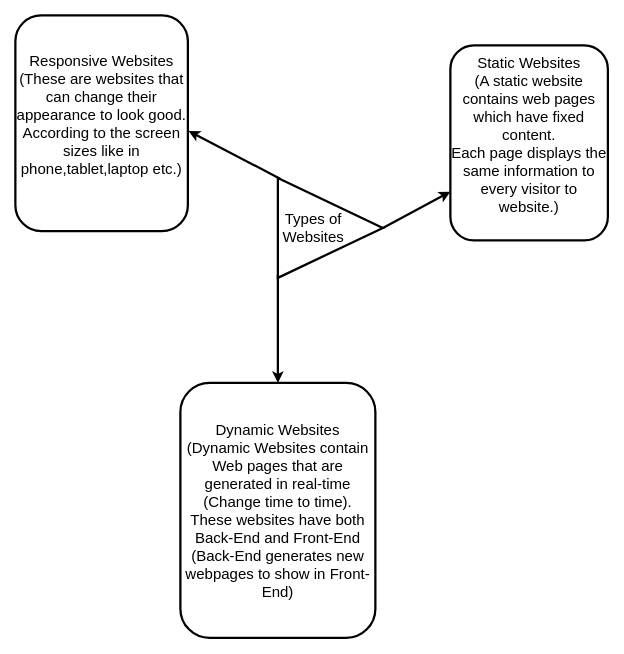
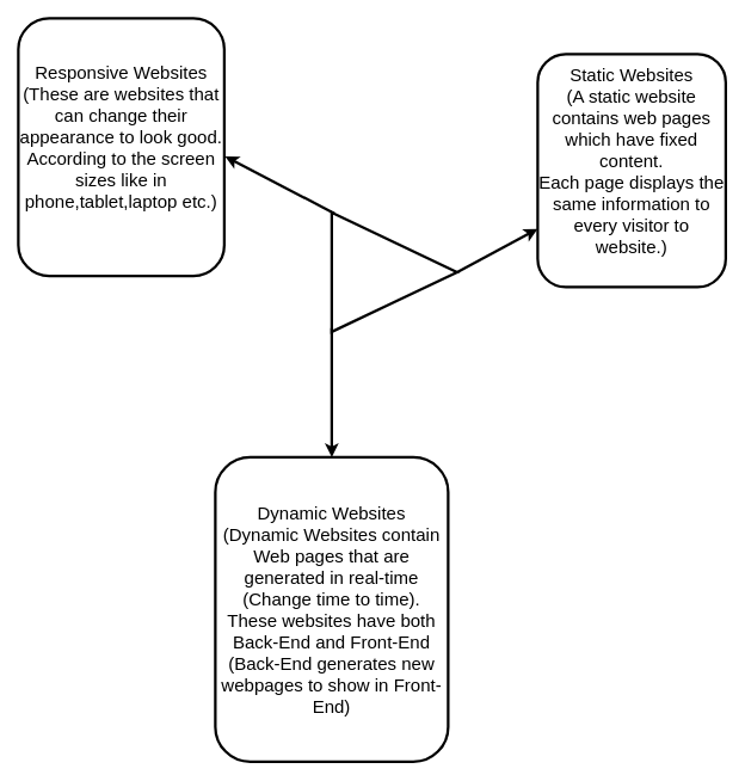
  <mxCell id="0" />
  <mxCell id="1" parent="0" />
  <mxCell id="2" value="" style="endArrow=classic;html=1;exitX=0;exitY=0.969;exitDx=0;exitDy=0;strokeWidth=3;exitPerimeter=0;entryX=0.5;entryY=0;entryDx=0;entryDy=0;" parent="1" source="8" target="6" edge="1"><mxGeometry width="50" height="50" relative="1" as="geometry"><mxPoint x="395" y="360" as="sourcePoint" /><mxPoint x="395" y="520" as="targetPoint" /></mxGeometry></mxCell>
  <mxCell id="3" value="" style="endArrow=classic;html=1;exitX=1;exitY=0.5;exitDx=0;exitDy=0;strokeWidth=3;entryX=0;entryY=0.75;entryDx=0;entryDy=0;" parent="1" source="8" target="5" edge="1"><mxGeometry width="50" height="50" relative="1" as="geometry"><mxPoint x="490" y="305" as="sourcePoint" /><mxPoint x="600" y="220" as="targetPoint" /></mxGeometry></mxCell>
  <mxCell id="4" value="" style="endArrow=classic;html=1;exitX=0.025;exitY=0.01;exitDx=0;exitDy=0;strokeWidth=3;exitPerimeter=0;entryX=1.004;entryY=0.536;entryDx=0;entryDy=0;entryPerimeter=0;" parent="1" source="8" edge="1" target="7"><mxGeometry width="50" height="50" relative="1" as="geometry"><mxPoint x="300" y="305" as="sourcePoint" /><mxPoint x="250" y="160" as="targetPoint" /></mxGeometry></mxCell>
  <mxCell id="5" value="&lt;div style=&quot;font-size: 20px&quot;&gt;&lt;font style=&quot;font-size: 20px&quot;&gt;Static Websites&lt;/font&gt;&lt;/div&gt;&lt;div style=&quot;font-size: 20px&quot;&gt;&lt;font style=&quot;font-size: 20px&quot;&gt;&lt;span&gt;&lt;/span&gt;(A static website contains web pages which have fixed content.&lt;/font&gt;&lt;/div&gt;&lt;div style=&quot;font-size: 20px&quot;&gt;&lt;font style=&quot;font-size: 20px&quot;&gt;&lt;span&gt;  &lt;/span&gt;Each page displays the same information to every visitor to website.)&lt;/font&gt;&lt;/div&gt;&lt;div style=&quot;font-size: 20px&quot;&gt;&lt;br&gt;&lt;/div&gt;" style="rounded=1;whiteSpace=wrap;html=1;strokeWidth=3;" parent="1" vertex="1"><mxGeometry x="600" y="60" width="210" height="260" as="geometry" /></mxCell>
  <mxCell id="6" value="&lt;div style=&quot;font-size: 20px&quot;&gt;&lt;font style=&quot;font-size: 20px&quot;&gt;Dynamic Websites&lt;/font&gt;&lt;/div&gt;&lt;div style=&quot;font-size: 20px&quot;&gt;&lt;font style=&quot;font-size: 20px&quot;&gt;&lt;span&gt;&lt;/span&gt;(Dynamic Websites contain Web pages that are generated in real-time (Change time to time).&lt;/font&gt;&lt;/div&gt;&lt;div style=&quot;font-size: 20px&quot;&gt;&lt;font style=&quot;font-size: 20px&quot;&gt;  These websites have both Back-End and Front-End (Back-End generates new webpages to show in Front-End)&lt;/font&gt;&lt;/div&gt;" style="rounded=1;whiteSpace=wrap;html=1;strokeWidth=3;" parent="1" vertex="1"><mxGeometry x="240" y="510" width="260" height="340" as="geometry" /></mxCell>
  <mxCell id="7" value="&lt;div style=&quot;font-size: 20px&quot;&gt;&lt;font style=&quot;font-size: 20px&quot;&gt;Responsive Websites&lt;/font&gt;&lt;/div&gt;&lt;div style=&quot;font-size: 20px&quot;&gt;&lt;font style=&quot;font-size: 20px&quot;&gt;&lt;span&gt;&lt;/span&gt;(These are websites that can change their appearance to look good.&lt;/font&gt;&lt;/div&gt;&lt;div style=&quot;font-size: 20px&quot;&gt;&lt;font style=&quot;font-size: 20px&quot;&gt;&lt;span&gt;  &lt;/span&gt;According to the screen sizes like in phone,tablet,laptop etc.)&lt;/font&gt;&lt;/div&gt;&lt;div style=&quot;font-size: 20px&quot;&gt;&lt;br&gt;&lt;/div&gt;" style="rounded=1;whiteSpace=wrap;html=1;strokeWidth=3;" parent="1" vertex="1"><mxGeometry x="20" y="20" width="230" height="287.5" as="geometry" /></mxCell>
  <mxCell id="8" value="" style="triangle;whiteSpace=wrap;html=1;strokeWidth=3;" parent="1" vertex="1"><mxGeometry x="370" y="236.75" width="140" height="133.25" as="geometry" /></mxCell>
- <mxCell id="9" value="&lt;font style=&quot;font-size: 20px&quot;&gt;Types of Websites&lt;/font&gt;" style="text;html=1;strokeColor=none;fillColor=none;align=center;verticalAlign=middle;whiteSpace=wrap;rounded=0;" parent="1" vertex="1"><mxGeometry x="370" y="270.63" width="95" height="62.25" as="geometry" /></mxCell>
